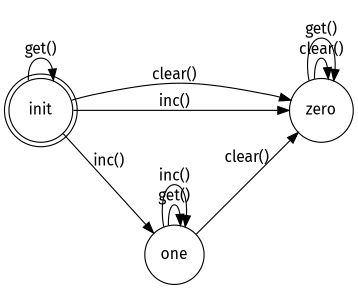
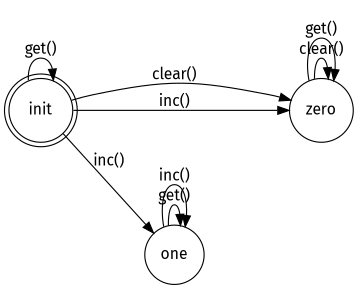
  digraph {
    fontname="Fira Sans"
    rankdir=LR
    node [fontname="Fira Sans" shape=circle]
    edge [fontname="Fira Sans"]
    init [shape=doublecircle]
    zero
    one
    init -> init [label="get()"]
    init -> zero [label="clear()"]
    init -> zero [label="inc()"]
    init -> one [label="inc()"]
    zero -> zero [label="clear()"]
    zero -> zero [label="get()"]
-   one -> zero [label="clear()"]
    one -> one [label="get()"]
    one -> one [label="inc()"]
  }
